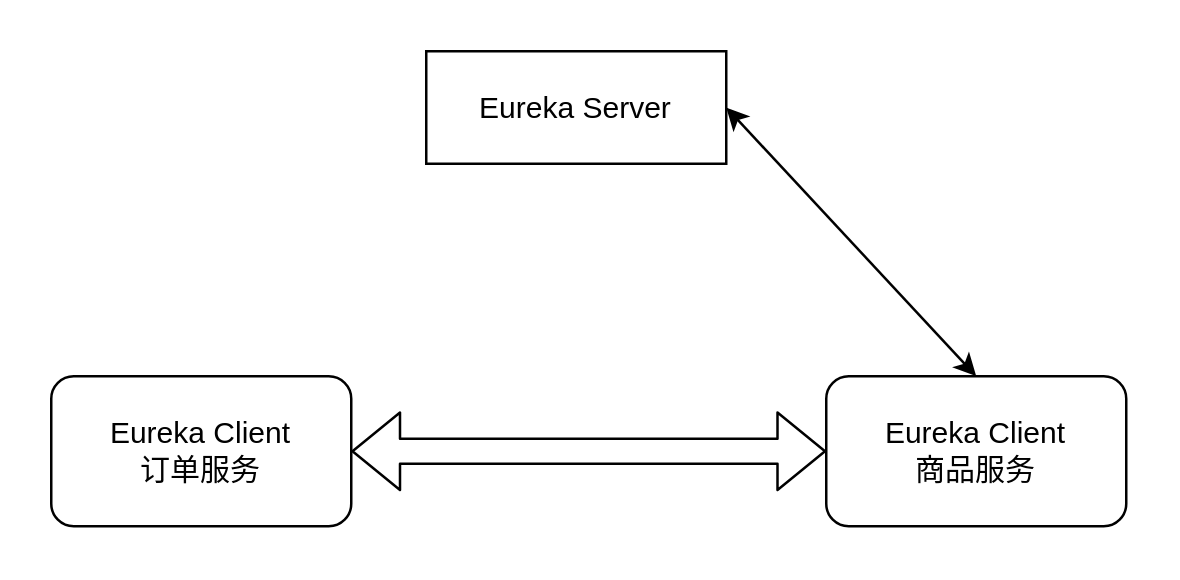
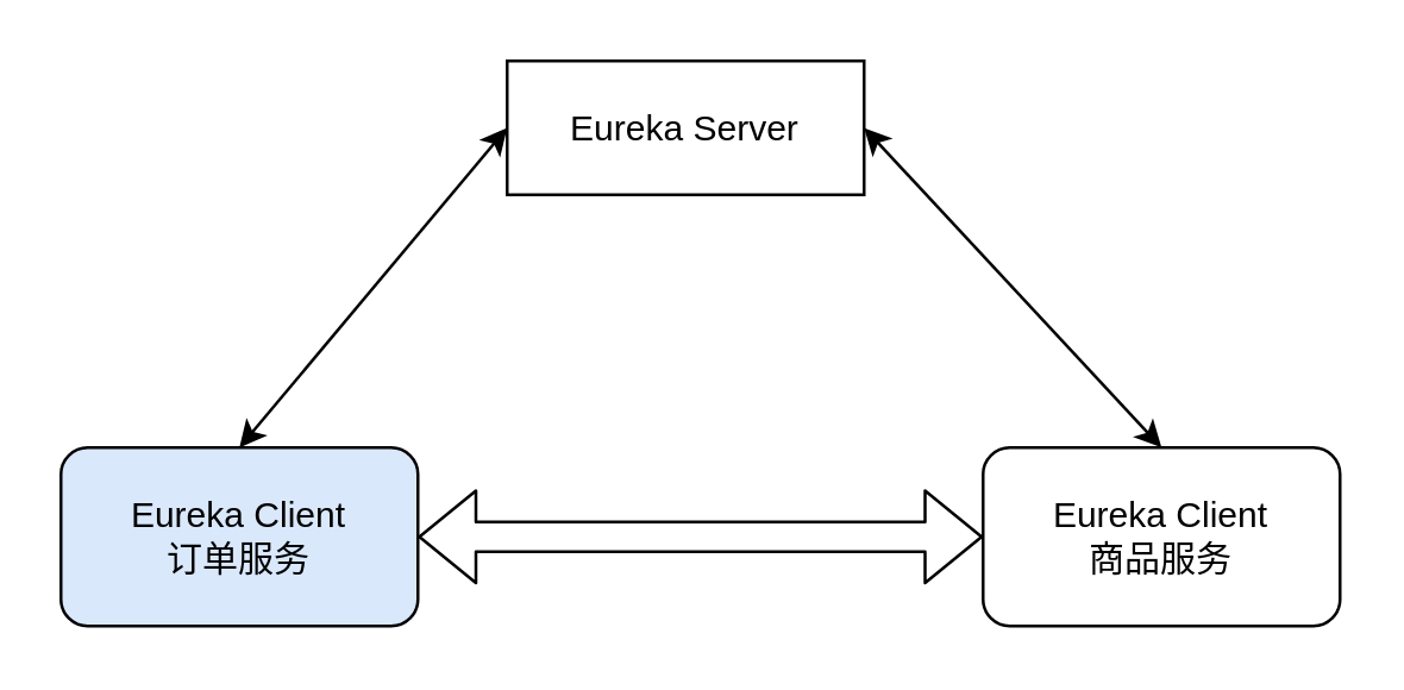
  <mxCell id="0" />
  <mxCell id="1" parent="0" />
+ <mxCell id="2" style="edgeStyle=none;rounded=0;orthogonalLoop=1;jettySize=auto;html=1;entryX=0.5;entryY=0;entryDx=0;entryDy=0;exitX=0;exitY=0.5;exitDx=0;exitDy=0;startArrow=classic;startFill=1;" edge="1" parent="1" source="4" target="5"><mxGeometry relative="1" as="geometry" /></mxCell>
  <mxCell id="3" style="edgeStyle=none;rounded=0;orthogonalLoop=1;jettySize=auto;html=1;entryX=0.5;entryY=0;entryDx=0;entryDy=0;exitX=1;exitY=0.5;exitDx=0;exitDy=0;startArrow=classic;startFill=1;" edge="1" parent="1" source="4" target="6"><mxGeometry relative="1" as="geometry" /></mxCell>
  <mxCell id="4" value="Eureka Server" style="rounded=0;whiteSpace=wrap;html=1;" vertex="1" parent="1"><mxGeometry x="170" y="20" width="120" height="45" as="geometry" /></mxCell>
- <mxCell id="5" value="Eureka Client&lt;br&gt;订单服务" style="rounded=1;whiteSpace=wrap;html=1;" vertex="1" parent="1"><mxGeometry x="20" y="150" width="120" height="60" as="geometry" /></mxCell>
+ <mxCell id="5" value="Eureka Client&lt;br&gt;订单服务" style="rounded=1;whiteSpace=wrap;html=1;fillColor=#dae8fc;" vertex="1" parent="1"><mxGeometry x="20" y="150" width="120" height="60" as="geometry" /></mxCell>
  <mxCell id="6" value="Eureka Client&lt;br&gt;商品服务" style="rounded=1;whiteSpace=wrap;html=1;" vertex="1" parent="1"><mxGeometry x="330" y="150" width="120" height="60" as="geometry" /></mxCell>
  <mxCell id="7" value="" style="shape=flexArrow;endArrow=classic;startArrow=classic;html=1;exitX=1;exitY=0.5;exitDx=0;exitDy=0;entryX=0;entryY=0.5;entryDx=0;entryDy=0;" edge="1" parent="1" source="5" target="6"><mxGeometry width="50" height="50" relative="1" as="geometry"><mxPoint x="180" y="350" as="sourcePoint" /><mxPoint x="230" y="300" as="targetPoint" /></mxGeometry></mxCell>
